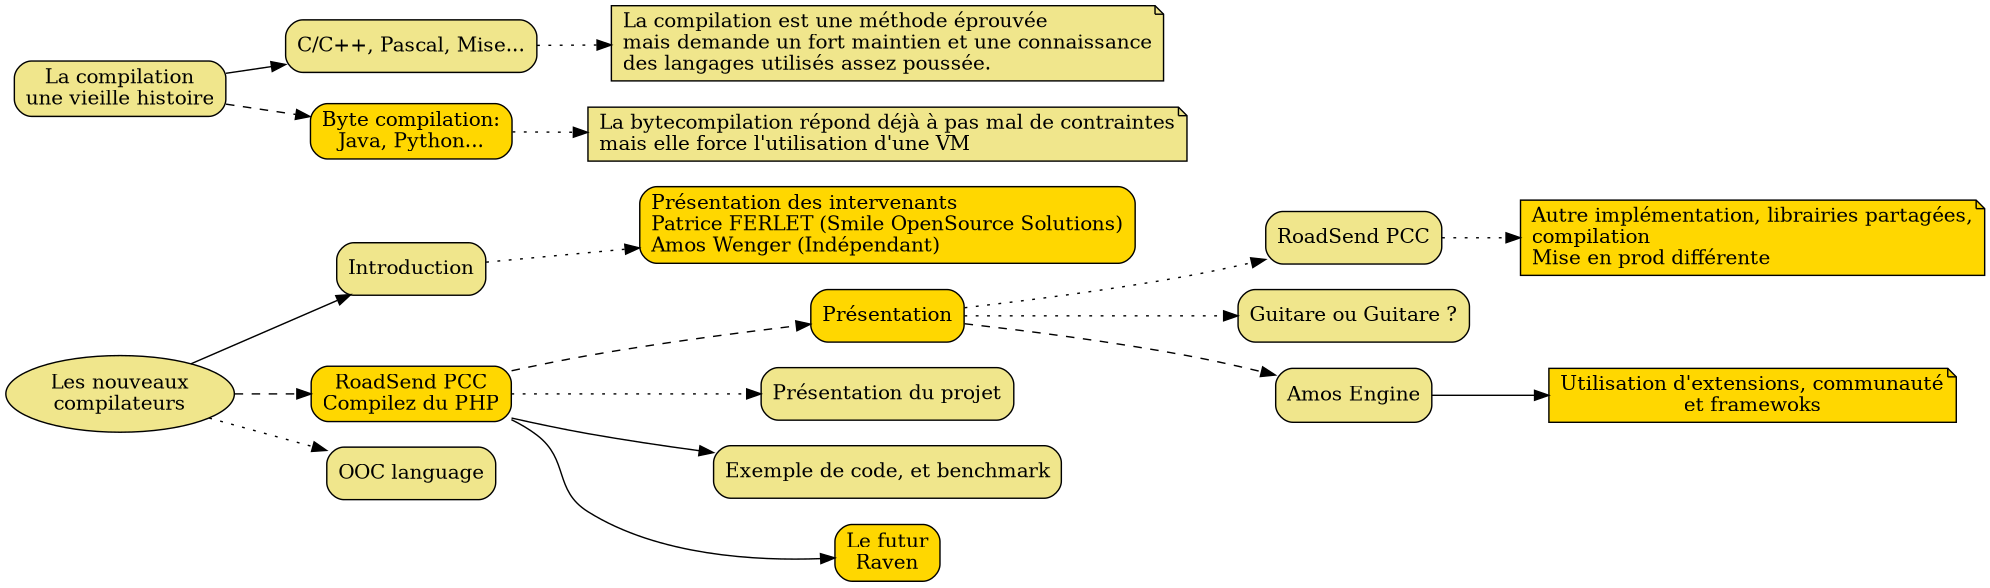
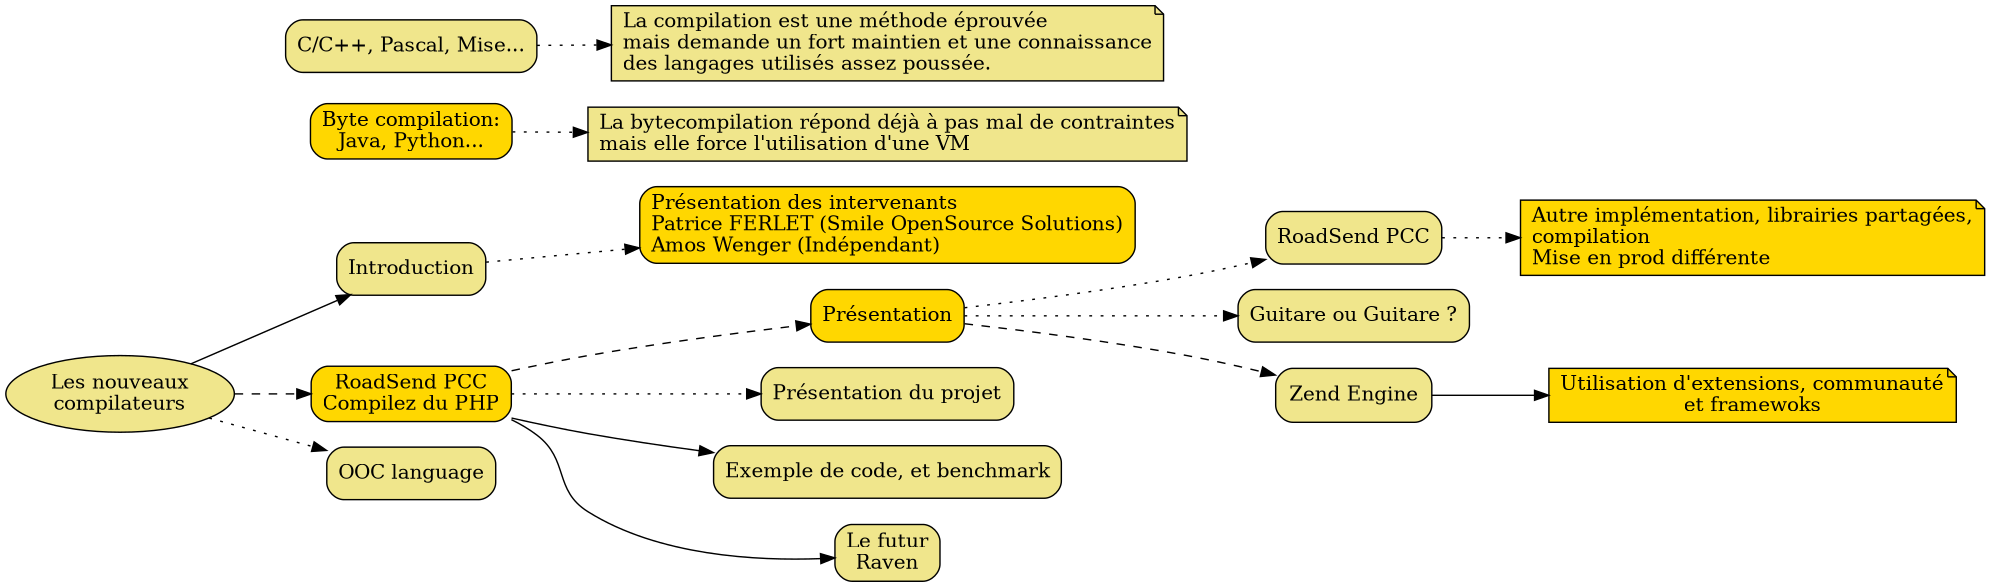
  digraph {
    fontname=sans
    rankdir=LR
    node [fillcolor=khaki shape=record style="rounded,filled"]
    edge [style=dotted]
    n1 [label="Les nouveaux\ncompilateurs" shape=ellipse]
    Introduction
-   n3 [label="La compilation\nune vieille histoire"]
    n4 [label="C/C++, Pascal, Mise..."]
    "Byte compilation:\nJava, Python..." [fillcolor=gold]
    n6 [label="La compilation est une méthode éprouvée\lmais demande un fort maintien et une connaissance\ldes langages utilisés assez poussée.\l" shape=note]
    n7 [label="La bytecompilation répond déjà à pas mal de contraintes\lmais elle force l'utilisation d'une VM\l" shape=note]
    "Présentation des intervenants\lPatrice FERLET (Smile OpenSource Solutions)\lAmos Wenger (Indépendant)\l" [fillcolor=gold]
    n9 [fillcolor=gold label="RoadSend PCC\nCompilez du PHP"]
    n10 [fillcolor=gold label="Présentation"]
    "Présentation du projet"
    "Exemple de code, et benchmark"
-   "Le futur\nRaven" [fillcolor=gold]
+   "Le futur\nRaven"
    n14 [fillcolor=gold label="Utilisation d'extensions, communauté\let framewoks\n" shape=note]
    n15 [fillcolor=gold label="Autre implémentation, librairies partagées,\lcompilation\lMise en prod différente\l" shape=note]
    n16 [label="RoadSend PCC"]
    "Guitare ou Guitare ?"
-   "Zend Engine" [label="Amos Engine"]
+   "Zend Engine"
    n19 [label="OOC language"]
    subgraph sub_1 {
      rankdir=RL
      n1
      Introduction
-     n3
      n4
      "Byte compilation:\nJava, Python..."
      n6
      n7
      "Présentation des intervenants\lPatrice FERLET (Smile OpenSource Solutions)\lAmos Wenger (Indépendant)\l"
    }
    subgraph sub_2 {
      rankdir=RL
      n1
      n9
      n10
      "Présentation du projet"
      "Exemple de code, et benchmark"
      "Le futur\nRaven"
      n14
      n15
      n16
      "Guitare ou Guitare ?"
      "Zend Engine"
    }
    subgraph sub_3 {
      rankdir=RL
      n1
      n19
    }
    n1 -> Introduction [style=solid]
    n1 -> n9 [style=dashed]
    n1 -> n19
    Introduction -> "Présentation des intervenants\lPatrice FERLET (Smile OpenSource Solutions)\lAmos Wenger (Indépendant)\l"
-   n3 -> n4 [style=solid]
-   n3 -> "Byte compilation:\nJava, Python..." [style=dashed]
    n4 -> n6
    "Byte compilation:\nJava, Python..." -> n7
    n9 -> n10 [style=dashed]
    n9 -> "Présentation du projet"
    n9 -> "Exemple de code, et benchmark" [style=solid]
    n9 -> "Le futur\nRaven" [style=solid]
    n10 -> n16
    n10 -> "Guitare ou Guitare ?"
    n10 -> "Zend Engine" [style=dashed]
    n16 -> n15
    "Zend Engine" -> n14 [style=solid]
  }
